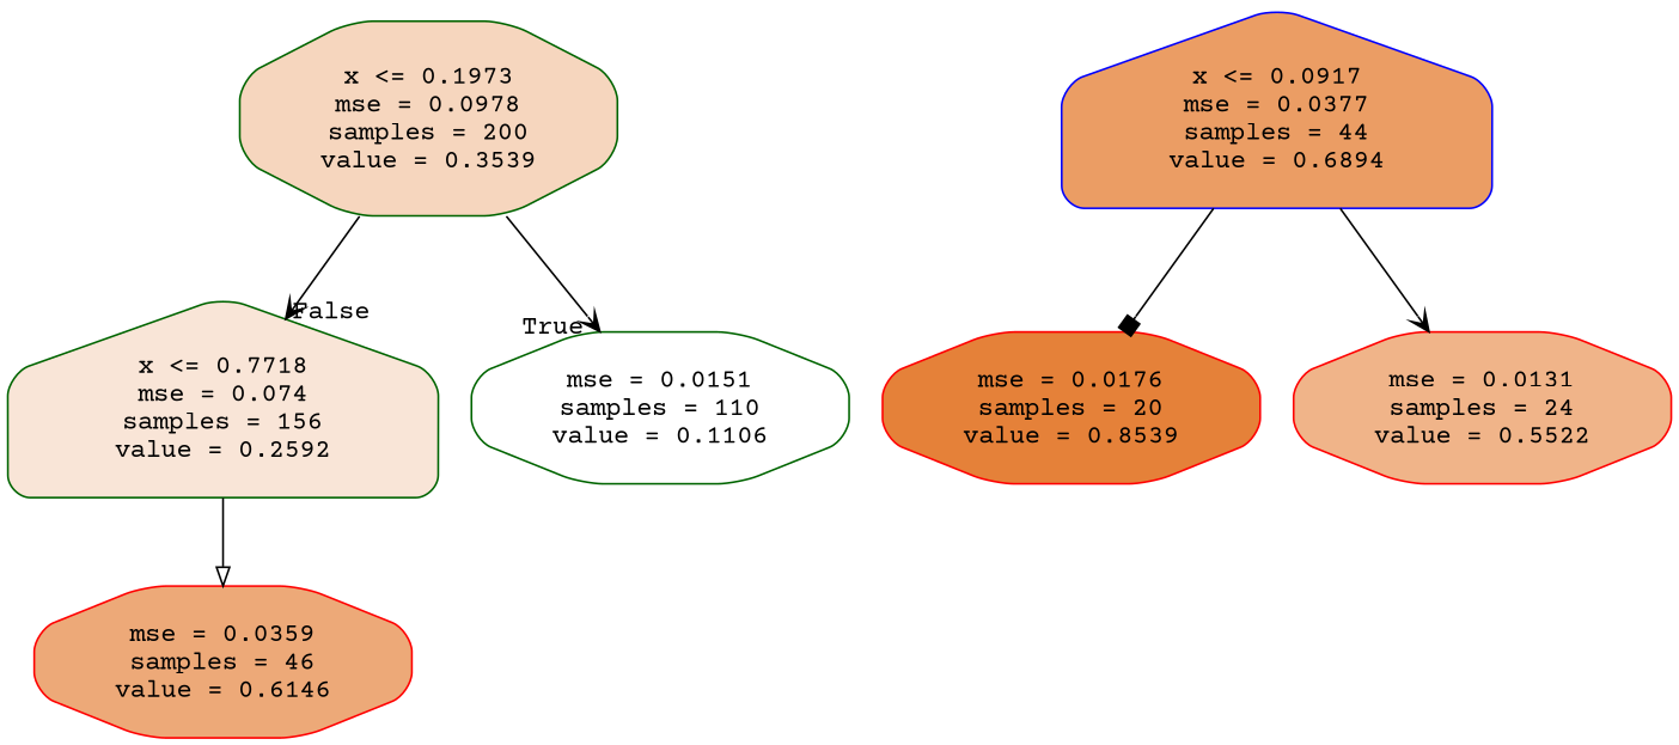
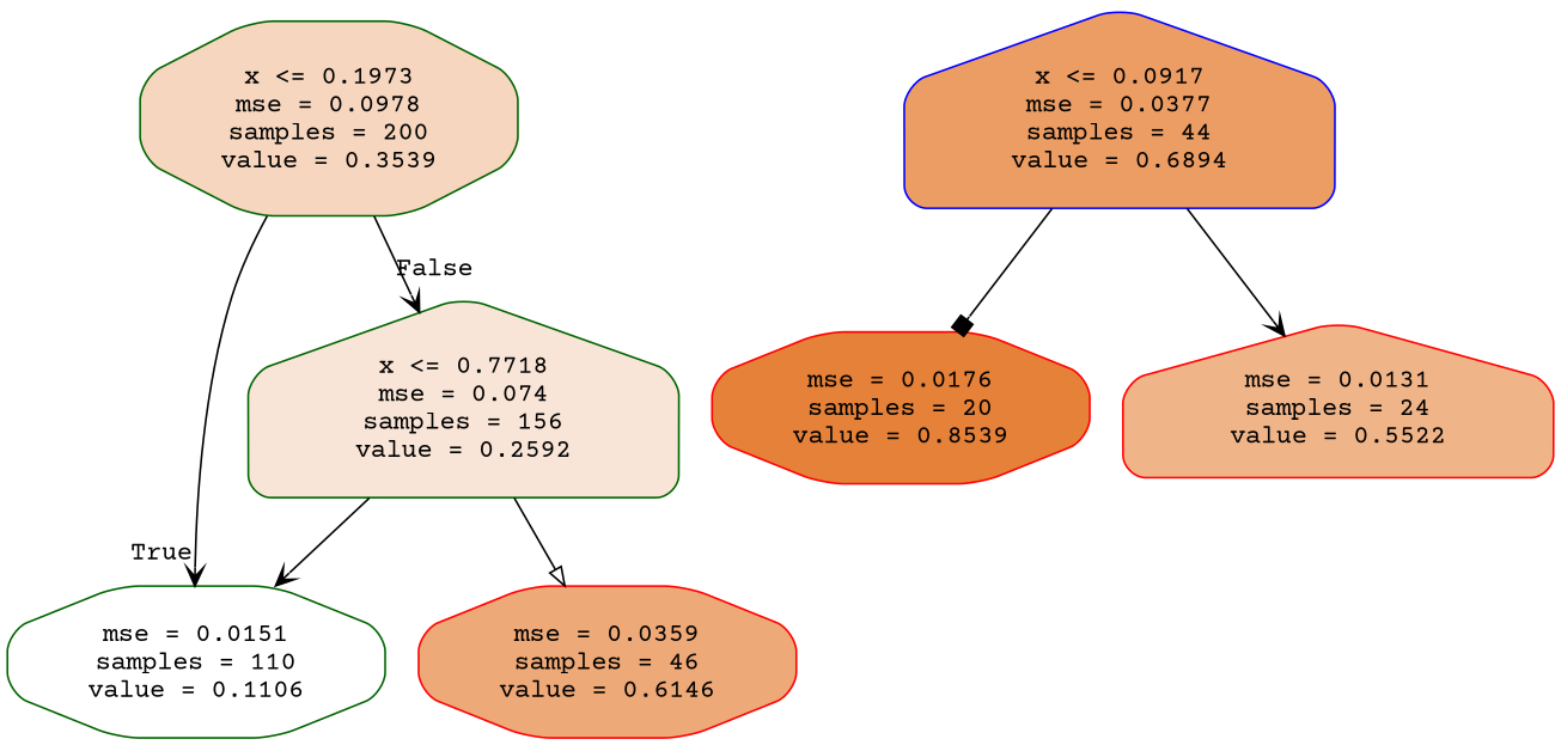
  digraph {
    fontname="Courier Prime"
    node [color=darkgreen fontname="Courier Prime" shape=octagon style="filled, rounded"]
    edge [arrowhead=vee fontname="Courier Prime"]
    n1 [fillcolor="#e5813953" label="x <= 0.1973\nmse = 0.0978\nsamples = 200\nvalue = 0.3539"]
    n2 [fillcolor="#e5813933" label="x <= 0.7718\nmse = 0.074\nsamples = 156\nvalue = 0.2592" shape=house]
    n3 [fillcolor="#e5813900" label="mse = 0.0151\nsamples = 110\nvalue = 0.1106"]
    n4 [color=blue fillcolor="#e58139c7" label="x <= 0.0917\nmse = 0.0377\nsamples = 44\nvalue = 0.6894" shape=house]
    n5 [color=red fillcolor="#e58139ff" label="mse = 0.0176\nsamples = 20\nvalue = 0.8539"]
-   n6 [color=red fillcolor="#e5813998" label="mse = 0.0131\nsamples = 24\nvalue = 0.5522"]
+   n6 [color=red fillcolor="#e5813998" label="mse = 0.0131\nsamples = 24\nvalue = 0.5522" shape=house]
    n7 [color=red fillcolor="#e58139ad" label="mse = 0.0359\nsamples = 46\nvalue = 0.6146"]
    n1 -> n2 [headlabel=False labelangle=-45 labeldistance=2.5]
    n1 -> n3 [headlabel=True labelangle=45 labeldistance=2.5]
+   n2 -> n3
    n2 -> n7 [arrowhead=onormal]
    n4 -> n5 [arrowhead=box]
    n4 -> n6
  }
